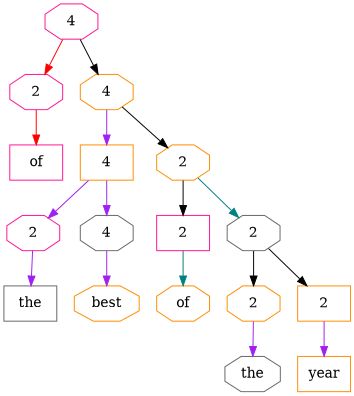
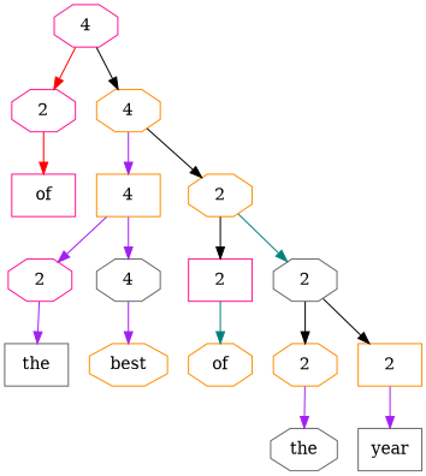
  digraph {
    node [color=darkorange shape=octagon]
    edge [color=purple]
    n1 [label=4 color=deeppink]
    n2 [label=2 color=deeppink]
    n3 [label=4]
    n4 [label=of color=deeppink shape=box]
    n5 [label=4 shape=box]
    n6 [label=2]
    n7 [label=2 color=deeppink]
    n8 [label=4 color=gray40]
    n9 [label=2 color=deeppink shape=box]
    n10 [label=2 color=gray40]
    n11 [label=the color=gray40 shape=box]
    n12 [label=best]
    n13 [label=of]
    n14 [label=2]
    n15 [label=2 shape=box]
    n16 [label=the color=gray40]
-   n17 [label=year shape=box]
+   n17 [label=year color=gray40 shape=box]
    n1 -> n2 [color=red]
    n1 -> n3 [color=black]
    n2 -> n4 [color=red]
    n3 -> n5
    n3 -> n6 [color=black]
    n5 -> n7
    n5 -> n8
    n6 -> n9 [color=black]
    n6 -> n10 [color=teal]
    n7 -> n11
    n8 -> n12
    n9 -> n13 [color=teal]
    n10 -> n14 [color=black]
    n10 -> n15 [color=black]
    n14 -> n16
    n15 -> n17
  }
